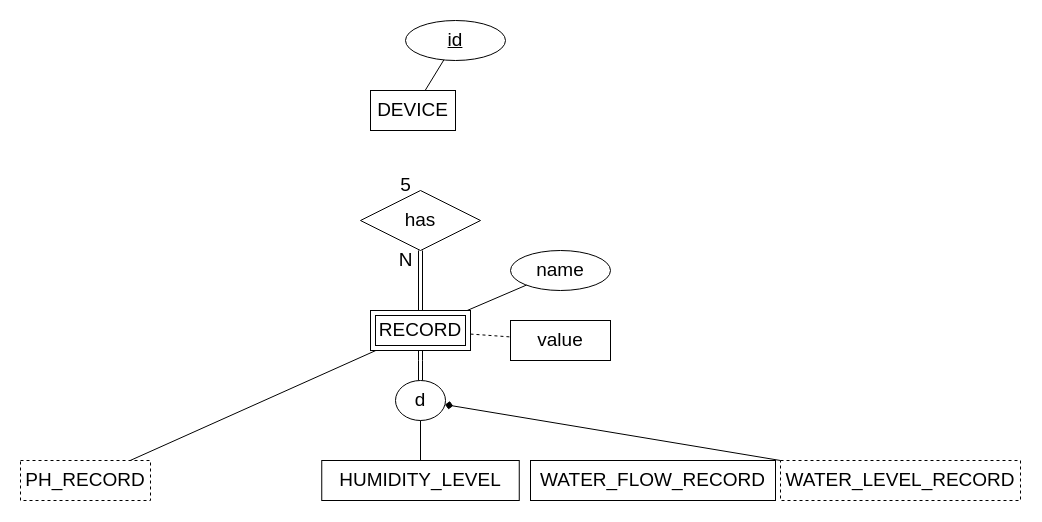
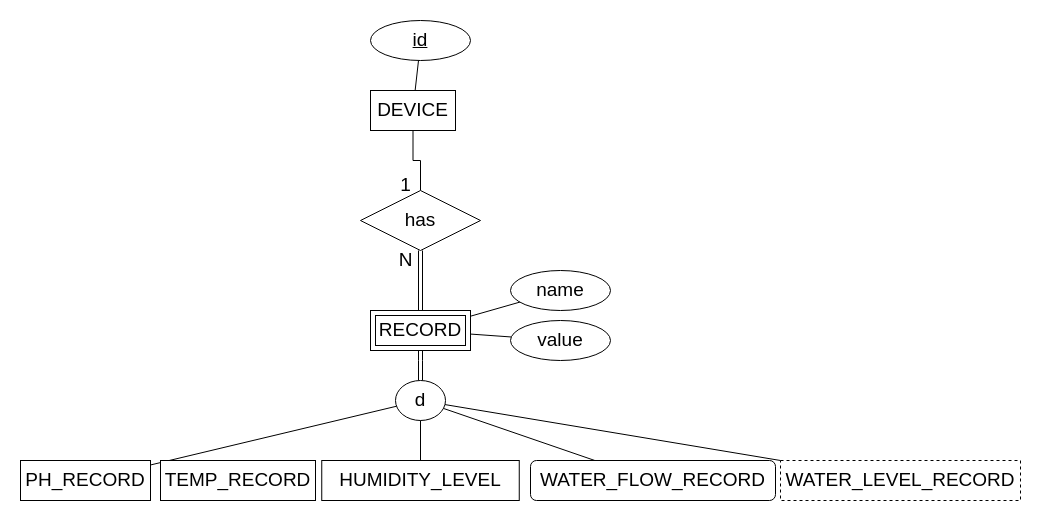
  <mxCell id="0" />
  <mxCell id="1" parent="0" />
+ <mxCell id="2" style="edgeStyle=orthogonalEdgeStyle;rounded=0;orthogonalLoop=1;jettySize=auto;html=1;endArrow=none;endFill=0;" parent="1" source="3" target="7" edge="1"><mxGeometry relative="1" as="geometry" /></mxCell>
  <mxCell id="3" value="DEVICE" style="whiteSpace=wrap;html=1;align=center;fontSize=19;" parent="1" vertex="1"><mxGeometry x="370" y="90" width="85" height="40" as="geometry" /></mxCell>
- <mxCell id="4" value="id" style="ellipse;whiteSpace=wrap;html=1;align=center;fontStyle=4;fontSize=19;" parent="1" vertex="1"><mxGeometry x="405" y="20" width="100" height="40" as="geometry" /></mxCell>
+ <mxCell id="4" value="id" style="ellipse;whiteSpace=wrap;html=1;align=center;fontStyle=4;fontSize=19;" parent="1" vertex="1"><mxGeometry x="370" y="20" width="100" height="40" as="geometry" /></mxCell>
  <mxCell id="5" value="" style="endArrow=none;html=1;rounded=0;" parent="1" source="4" target="3" edge="1"><mxGeometry relative="1" as="geometry"><mxPoint x="660" y="220" as="sourcePoint" /><mxPoint x="820" y="220" as="targetPoint" /></mxGeometry></mxCell>
  <mxCell id="6" style="edgeStyle=orthogonalEdgeStyle;rounded=0;orthogonalLoop=1;jettySize=auto;html=1;shape=link;" parent="1" source="7" target="9" edge="1"><mxGeometry relative="1" as="geometry" /></mxCell>
  <mxCell id="7" value="has" style="shape=rhombus;perimeter=rhombusPerimeter;whiteSpace=wrap;html=1;align=center;fontSize=19;" parent="1" vertex="1"><mxGeometry x="360" y="190" width="120" height="60" as="geometry" /></mxCell>
  <mxCell id="8" style="edgeStyle=orthogonalEdgeStyle;rounded=0;orthogonalLoop=1;jettySize=auto;html=1;shape=link;" parent="1" source="9" target="13" edge="1"><mxGeometry relative="1" as="geometry"><mxPoint x="420" y="390" as="targetPoint" /></mxGeometry></mxCell>
  <mxCell id="9" value="RECORD" style="shape=ext;margin=3;double=1;whiteSpace=wrap;html=1;align=center;fontSize=19;" parent="1" vertex="1"><mxGeometry x="370" y="310" width="100" height="40" as="geometry" /></mxCell>
- <mxCell id="10" value="value" style="whiteSpace=wrap;html=1;align=center;fontSize=19;rounded=0;" parent="1" vertex="1"><mxGeometry x="510" y="320" width="100" height="40" as="geometry" /></mxCell>
- <mxCell id="11" value="" style="endArrow=none;html=1;rounded=0;dashed=1;" parent="1" source="9" target="10" edge="1"><mxGeometry relative="1" as="geometry"><mxPoint x="414" y="360" as="sourcePoint" /><mxPoint x="375" y="411" as="targetPoint" /></mxGeometry></mxCell>
- <mxCell id="12" value="PH_RECORD" style="whiteSpace=wrap;html=1;align=center;fontSize=19;dashed=1;" parent="1" vertex="1"><mxGeometry x="20" y="460" width="130" height="40" as="geometry" /></mxCell>
+ <mxCell id="10" value="value" style="ellipse;whiteSpace=wrap;html=1;align=center;fontSize=19;" parent="1" vertex="1"><mxGeometry x="510" y="320" width="100" height="40" as="geometry" /></mxCell>
+ <mxCell id="11" value="" style="endArrow=none;html=1;rounded=0;" parent="1" source="9" target="10" edge="1"><mxGeometry relative="1" as="geometry"><mxPoint x="414" y="360" as="sourcePoint" /><mxPoint x="375" y="411" as="targetPoint" /></mxGeometry></mxCell>
+ <mxCell id="12" value="PH_RECORD" style="whiteSpace=wrap;html=1;align=center;fontSize=19;" parent="1" vertex="1"><mxGeometry x="20" y="460" width="130" height="40" as="geometry" /></mxCell>
  <mxCell id="13" value="d" style="ellipse;whiteSpace=wrap;html=1;fontSize=19;" parent="1" vertex="1"><mxGeometry x="395" y="380" width="50" height="40" as="geometry" /></mxCell>
- <mxCell id="14" value="" style="endArrow=none;html=1;rounded=0;" parent="1" source="12" target="9" edge="1"><mxGeometry relative="1" as="geometry"><mxPoint x="370" y="320" as="sourcePoint" /><mxPoint x="530" y="320" as="targetPoint" /></mxGeometry></mxCell>
- <mxCell id="16" value="name" style="ellipse;whiteSpace=wrap;html=1;align=center;fontSize=19;" parent="1" vertex="1"><mxGeometry x="510" y="250" width="100" height="40" as="geometry" /></mxCell>
+ <mxCell id="14" value="" style="endArrow=none;html=1;rounded=0;" parent="1" source="12" target="13" edge="1"><mxGeometry relative="1" as="geometry"><mxPoint x="370" y="320" as="sourcePoint" /><mxPoint x="530" y="320" as="targetPoint" /></mxGeometry></mxCell>
+ <mxCell id="15" value="TEMP_RECORD" style="whiteSpace=wrap;html=1;align=center;fontSize=19;" parent="1" vertex="1"><mxGeometry x="160" y="460" width="155" height="40" as="geometry" /></mxCell>
+ <mxCell id="16" value="name" style="ellipse;whiteSpace=wrap;html=1;align=center;fontSize=19;" parent="1" vertex="1"><mxGeometry x="510" y="270" width="100" height="40" as="geometry" /></mxCell>
  <mxCell id="17" value="" style="endArrow=none;html=1;rounded=0;" parent="1" source="9" target="16" edge="1"><mxGeometry relative="1" as="geometry"><mxPoint x="480" y="336" as="sourcePoint" /><mxPoint x="521" y="334" as="targetPoint" /></mxGeometry></mxCell>
  <mxCell id="18" value="N" style="text;html=1;align=center;verticalAlign=middle;resizable=0;points=[];autosize=1;strokeColor=none;fillColor=none;fontSize=19;" parent="1" vertex="1"><mxGeometry x="385" y="240" width="40" height="40" as="geometry" /></mxCell>
- <mxCell id="19" value="5" style="text;html=1;align=center;verticalAlign=middle;resizable=0;points=[];autosize=1;strokeColor=none;fillColor=none;fontSize=19;" parent="1" vertex="1"><mxGeometry x="390" y="165" width="30" height="40" as="geometry" /></mxCell>
+ <mxCell id="19" value="1" style="text;html=1;align=center;verticalAlign=middle;resizable=0;points=[];autosize=1;strokeColor=none;fillColor=none;fontSize=19;" parent="1" vertex="1"><mxGeometry x="390" y="165" width="30" height="40" as="geometry" /></mxCell>
  <mxCell id="20" value="HUMIDITY_LEVEL" style="whiteSpace=wrap;html=1;align=center;fontSize=19;" parent="1" vertex="1"><mxGeometry x="321.25" y="460" width="197.5" height="40" as="geometry" /></mxCell>
  <mxCell id="21" value="" style="endArrow=none;html=1;rounded=0;" parent="1" source="20" target="13" edge="1"><mxGeometry relative="1" as="geometry"><mxPoint x="695" y="320" as="sourcePoint" /><mxPoint x="582" y="419" as="targetPoint" /></mxGeometry></mxCell>
- <mxCell id="22" value="WATER_FLOW_RECORD" style="whiteSpace=wrap;html=1;align=center;fontSize=19;" parent="1" vertex="1"><mxGeometry x="530" y="460" width="245" height="40" as="geometry" /></mxCell>
+ <mxCell id="22" value="WATER_FLOW_RECORD" style="whiteSpace=wrap;html=1;align=center;fontSize=19;rounded=1;" parent="1" vertex="1"><mxGeometry x="530" y="460" width="245" height="40" as="geometry" /></mxCell>
+ <mxCell id="23" value="" style="endArrow=none;html=1;rounded=0;" parent="1" source="22" target="13" edge="1"><mxGeometry relative="1" as="geometry"><mxPoint x="845" y="320" as="sourcePoint" /><mxPoint x="732" y="419" as="targetPoint" /></mxGeometry></mxCell>
  <mxCell id="24" value="WATER_LEVEL_RECORD" style="whiteSpace=wrap;html=1;align=center;fontSize=19;dashed=1;" parent="1" vertex="1"><mxGeometry x="780" y="460" width="240" height="40" as="geometry" /></mxCell>
- <mxCell id="25" value="" style="endArrow=diamond;html=1;rounded=0;" parent="1" source="24" target="13" edge="1"><mxGeometry relative="1" as="geometry"><mxPoint x="1015" y="320" as="sourcePoint" /><mxPoint x="902" y="419" as="targetPoint" /></mxGeometry></mxCell>
+ <mxCell id="25" value="" style="endArrow=none;html=1;rounded=0;" parent="1" source="24" target="13" edge="1"><mxGeometry relative="1" as="geometry"><mxPoint x="1015" y="320" as="sourcePoint" /><mxPoint x="902" y="419" as="targetPoint" /></mxGeometry></mxCell>
